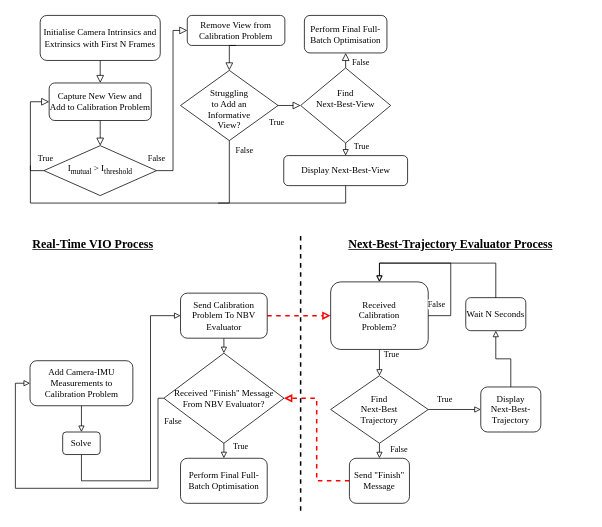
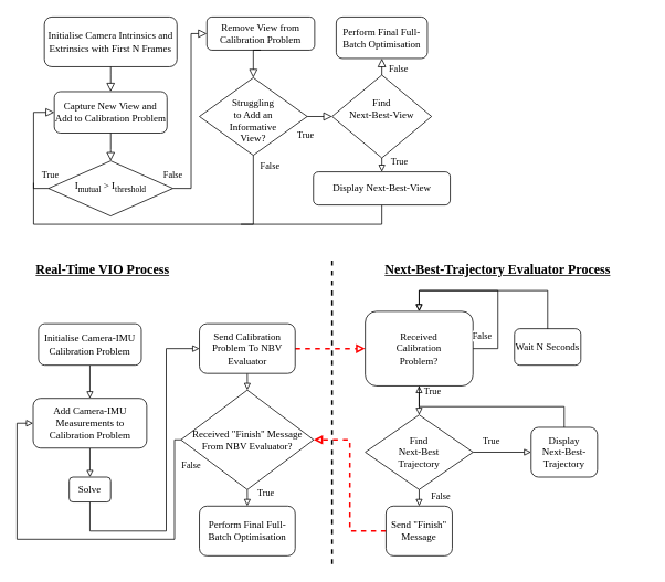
  <mxCell id="0" />
  <mxCell id="1" parent="0" />
  <mxCell id="2" value="&lt;font face=&quot;Verdana&quot;&gt;Initialise Camera Intrinsics and Extrinsics with First N Frames&lt;/font&gt;" style="rounded=1;whiteSpace=wrap;html=1;fontSize=12;glass=0;strokeWidth=1;shadow=0;" parent="1" vertex="1"><mxGeometry x="53" y="20" width="160" height="60" as="geometry" /></mxCell>
  <mxCell id="3" value="&lt;font face=&quot;Verdana&quot;&gt;False&lt;/font&gt;" style="edgeStyle=orthogonalEdgeStyle;rounded=0;html=1;jettySize=auto;orthogonalLoop=1;fontSize=11;endArrow=block;endFill=0;endSize=8;strokeWidth=1;shadow=0;labelBackgroundColor=none;exitX=1;exitY=0.5;exitDx=0;exitDy=0;entryX=0;entryY=0.5;entryDx=0;entryDy=0;" parent="1" source="4" target="5" edge="1"><mxGeometry x="-1" y="17" relative="1" as="geometry"><mxPoint as="offset" /><Array as="points"><mxPoint x="230" y="227" /><mxPoint x="230" y="40" /></Array></mxGeometry></mxCell>
  <mxCell id="4" value="&lt;div&gt;&lt;font face=&quot;Verdana&quot;&gt;I&lt;sub&gt;mutual&lt;/sub&gt; &amp;gt; I&lt;sub&gt;threshold&lt;/sub&gt;&lt;/font&gt;&lt;/div&gt;" style="rhombus;whiteSpace=wrap;html=1;shadow=0;fontFamily=Helvetica;fontSize=12;align=center;strokeWidth=1;spacing=6;spacingTop=-4;" parent="1" vertex="1"><mxGeometry x="58" y="193.5" width="150" height="66.5" as="geometry" /></mxCell>
  <mxCell id="5" value="&lt;font face=&quot;Verdana&quot;&gt;Remove View from Calibration Problem&lt;/font&gt;" style="rounded=1;whiteSpace=wrap;html=1;fontSize=12;glass=0;strokeWidth=1;shadow=0;" parent="1" vertex="1"><mxGeometry x="249" y="20" width="130" height="40" as="geometry" /></mxCell>
  <mxCell id="6" value="Perform Final Full-Batch Optimisation" style="rounded=1;whiteSpace=wrap;html=1;fontSize=12;glass=0;strokeWidth=1;shadow=0;fontFamily=Verdana;" parent="1" vertex="1"><mxGeometry x="405" y="20" width="110" height="50" as="geometry" /></mxCell>
  <mxCell id="7" value="&lt;font face=&quot;Verdana&quot;&gt;Capture New View and Add to Calibration Problem&lt;/font&gt;" style="rounded=1;whiteSpace=wrap;html=1;fontSize=12;glass=0;strokeWidth=1;shadow=0;" vertex="1" parent="1"><mxGeometry x="65" y="110" width="136" height="50" as="geometry" /></mxCell>
  <mxCell id="8" style="edgeStyle=orthogonalEdgeStyle;rounded=0;orthogonalLoop=1;jettySize=auto;html=1;exitX=0.5;exitY=1;exitDx=0;exitDy=0;fontFamily=Verdana;endArrow=none;endFill=0;" edge="1" parent="1" source="9"><mxGeometry relative="1" as="geometry"><mxPoint x="290" y="270" as="targetPoint" /><Array as="points"><mxPoint x="460" y="270" /></Array></mxGeometry></mxCell>
  <mxCell id="9" value="Display Next-Best-View" style="rounded=1;whiteSpace=wrap;html=1;fontSize=12;glass=0;strokeWidth=1;shadow=0;fontFamily=Verdana;" vertex="1" parent="1"><mxGeometry x="377.5" y="206.75" width="165" height="40" as="geometry" /></mxCell>
  <mxCell id="10" style="edgeStyle=orthogonalEdgeStyle;rounded=0;orthogonalLoop=1;jettySize=auto;html=1;exitX=0.5;exitY=1;exitDx=0;exitDy=0;fontFamily=Verdana;endArrow=block;endFill=0;entryX=0.5;entryY=0;entryDx=0;entryDy=0;" edge="1" parent="1" source="12" target="9"><mxGeometry relative="1" as="geometry"><mxPoint x="459.88" y="206.75" as="sourcePoint" /><mxPoint x="460" y="210" as="targetPoint" /></mxGeometry></mxCell>
  <mxCell id="11" value="True" style="edgeLabel;html=1;align=center;verticalAlign=middle;resizable=0;points=[];fontFamily=Verdana;" vertex="1" connectable="0" parent="10"><mxGeometry x="-0.388" relative="1" as="geometry"><mxPoint x="20" y="-2" as="offset" /></mxGeometry></mxCell>
  <mxCell id="12" value="&lt;div&gt;Find &lt;br&gt;&lt;/div&gt;&lt;div&gt;Next-Best-View&lt;/div&gt;&lt;div&gt;&lt;br&gt;&lt;/div&gt;" style="rhombus;whiteSpace=wrap;html=1;shadow=0;fontFamily=Verdana;fontSize=12;align=center;strokeWidth=1;spacing=6;spacingTop=-4;" vertex="1" parent="1"><mxGeometry x="400" y="90" width="120" height="100" as="geometry" /></mxCell>
  <mxCell id="13" value="&lt;font face=&quot;Verdana&quot;&gt;True&lt;/font&gt;" style="edgeStyle=orthogonalEdgeStyle;rounded=0;html=1;jettySize=auto;orthogonalLoop=1;fontSize=11;endArrow=block;endFill=0;endSize=8;strokeWidth=1;shadow=0;labelBackgroundColor=none;entryX=0;entryY=0.5;entryDx=0;entryDy=0;exitX=0;exitY=0.5;exitDx=0;exitDy=0;" edge="1" parent="1" source="4" target="7"><mxGeometry x="-1" y="-17" relative="1" as="geometry"><mxPoint x="2" as="offset" /><mxPoint x="220" y="440" as="sourcePoint" /><mxPoint x="300" y="440" as="targetPoint" /><Array as="points"><mxPoint x="40" y="227" /><mxPoint x="40" y="135" /></Array></mxGeometry></mxCell>
  <mxCell id="14" value="" style="edgeStyle=orthogonalEdgeStyle;rounded=0;html=1;jettySize=auto;orthogonalLoop=1;fontSize=11;endArrow=block;endFill=0;endSize=8;strokeWidth=1;shadow=0;labelBackgroundColor=none;entryX=0.5;entryY=0;entryDx=0;entryDy=0;exitX=0.5;exitY=1;exitDx=0;exitDy=0;" edge="1" parent="1" source="2" target="7"><mxGeometry x="-0.393" y="-22" relative="1" as="geometry"><mxPoint x="-20" y="-12" as="offset" /><mxPoint x="60" y="275" as="sourcePoint" /><mxPoint x="75" y="145" as="targetPoint" /><Array as="points"><mxPoint x="133" y="90" /><mxPoint x="133" y="90" /></Array></mxGeometry></mxCell>
  <mxCell id="15" value="" style="edgeStyle=orthogonalEdgeStyle;rounded=0;html=1;jettySize=auto;orthogonalLoop=1;fontSize=11;endArrow=block;endFill=0;endSize=8;strokeWidth=1;shadow=0;labelBackgroundColor=none;entryX=0.5;entryY=0;entryDx=0;entryDy=0;exitX=0.5;exitY=1;exitDx=0;exitDy=0;" edge="1" parent="1" source="7" target="4"><mxGeometry x="-0.393" y="-22" relative="1" as="geometry"><mxPoint x="-20" y="-12" as="offset" /><mxPoint x="143" y="90" as="sourcePoint" /><mxPoint x="143" y="120" as="targetPoint" /><Array as="points"><mxPoint x="133" y="180" /><mxPoint x="133" y="180" /></Array></mxGeometry></mxCell>
  <mxCell id="16" value="" style="edgeStyle=orthogonalEdgeStyle;rounded=0;html=1;jettySize=auto;orthogonalLoop=1;fontSize=11;endArrow=block;endFill=0;endSize=8;strokeWidth=1;shadow=0;labelBackgroundColor=none;exitX=0.5;exitY=1;exitDx=0;exitDy=0;" edge="1" parent="1" source="5" target="18"><mxGeometry x="-0.393" y="-22" relative="1" as="geometry"><mxPoint x="-20" y="-12" as="offset" /><mxPoint x="370" y="80" as="sourcePoint" /><mxPoint x="360" y="80" as="targetPoint" /><Array as="points"><mxPoint x="305" y="60" /></Array></mxGeometry></mxCell>
  <mxCell id="17" value="&lt;font face=&quot;Verdana&quot;&gt;False&lt;/font&gt;" style="edgeStyle=orthogonalEdgeStyle;rounded=0;html=1;jettySize=auto;orthogonalLoop=1;fontSize=11;endArrow=block;endFill=0;endSize=8;strokeWidth=1;shadow=0;labelBackgroundColor=none;exitX=0.5;exitY=0;exitDx=0;exitDy=0;entryX=0.5;entryY=1;entryDx=0;entryDy=0;" edge="1" parent="1" source="12" target="6"><mxGeometry x="-0.2" y="-20" relative="1" as="geometry"><mxPoint as="offset" /><mxPoint x="505" y="180" as="sourcePoint" /><mxPoint x="610" y="70" as="targetPoint" /><Array as="points"><mxPoint x="460" y="80" /><mxPoint x="460" y="80" /></Array></mxGeometry></mxCell>
  <mxCell id="18" value="&lt;div&gt;&lt;br&gt;&lt;/div&gt;&lt;div&gt;Struggling &lt;br&gt;&lt;/div&gt;&lt;div&gt;to Add an &lt;br&gt;&lt;/div&gt;&lt;div&gt;Informative &lt;br&gt;&lt;/div&gt;&lt;div&gt;View?&lt;/div&gt;" style="rhombus;whiteSpace=wrap;html=1;shadow=0;fontFamily=Verdana;fontSize=12;align=center;strokeWidth=1;spacing=6;spacingTop=-4;" vertex="1" parent="1"><mxGeometry x="240" y="93.25" width="130" height="93.5" as="geometry" /></mxCell>
  <mxCell id="19" value="&lt;font face=&quot;Verdana&quot;&gt;False&lt;/font&gt;" style="edgeStyle=orthogonalEdgeStyle;rounded=0;html=1;jettySize=auto;orthogonalLoop=1;fontSize=11;endArrow=none;endFill=0;endSize=8;strokeWidth=1;shadow=0;labelBackgroundColor=none;exitX=0.5;exitY=1;exitDx=0;exitDy=0;" edge="1" parent="1" source="18"><mxGeometry x="-0.935" y="20" relative="1" as="geometry"><mxPoint as="offset" /><mxPoint x="340" y="185.25" as="sourcePoint" /><mxPoint x="40" y="220" as="targetPoint" /><Array as="points"><mxPoint x="305" y="270" /><mxPoint x="40" y="270" /></Array></mxGeometry></mxCell>
  <mxCell id="20" value="" style="edgeStyle=orthogonalEdgeStyle;rounded=0;html=1;jettySize=auto;orthogonalLoop=1;fontSize=11;endArrow=block;endFill=0;endSize=8;strokeWidth=1;shadow=0;labelBackgroundColor=none;exitX=1;exitY=0.5;exitDx=0;exitDy=0;entryX=0;entryY=0.5;entryDx=0;entryDy=0;" edge="1" parent="1" source="18" target="12"><mxGeometry x="-0.393" y="-22" relative="1" as="geometry"><mxPoint x="-20" y="-12" as="offset" /><mxPoint x="350" y="70" as="sourcePoint" /><mxPoint x="350.026" y="101.768" as="targetPoint" /><Array as="points"><mxPoint x="390" y="140" /><mxPoint x="390" y="140" /></Array></mxGeometry></mxCell>
  <mxCell id="21" value="True" style="edgeLabel;html=1;align=center;verticalAlign=middle;resizable=0;points=[];fontFamily=Verdana;" vertex="1" connectable="0" parent="20"><mxGeometry x="0.113" relative="1" as="geometry"><mxPoint x="-20" y="22" as="offset" /></mxGeometry></mxCell>
+ <mxCell id="22" style="edgeStyle=orthogonalEdgeStyle;rounded=0;orthogonalLoop=1;jettySize=auto;html=1;exitX=0.5;exitY=1;exitDx=0;exitDy=0;entryX=0.5;entryY=0;entryDx=0;entryDy=0;fontFamily=Verdana;endArrow=block;endFill=0;" edge="1" parent="1" source="23" target="25"><mxGeometry relative="1" as="geometry" /></mxCell>
+ <mxCell id="23" value="Initialise Camera-IMU Calibration Problem" style="rounded=1;whiteSpace=wrap;html=1;fontSize=12;glass=0;strokeWidth=1;shadow=0;fontFamily=Verdana;" vertex="1" parent="1"><mxGeometry x="46" y="390" width="124" height="50" as="geometry" /></mxCell>
  <mxCell id="24" style="edgeStyle=orthogonalEdgeStyle;rounded=0;orthogonalLoop=1;jettySize=auto;html=1;exitX=0.5;exitY=1;exitDx=0;exitDy=0;entryX=0.5;entryY=0;entryDx=0;entryDy=0;fontFamily=Verdana;endArrow=block;endFill=0;" edge="1" parent="1" source="25" target="27"><mxGeometry relative="1" as="geometry" /></mxCell>
  <mxCell id="25" value="&lt;font&gt;Add Camera-IMU Measurements to Calibration Problem&lt;/font&gt;" style="rounded=1;whiteSpace=wrap;html=1;fontSize=12;glass=0;strokeWidth=1;shadow=0;fontFamily=Verdana;" vertex="1" parent="1"><mxGeometry x="39.5" y="480" width="137" height="60" as="geometry" /></mxCell>
  <mxCell id="26" style="edgeStyle=orthogonalEdgeStyle;rounded=0;orthogonalLoop=1;jettySize=auto;html=1;exitX=0.5;exitY=1;exitDx=0;exitDy=0;entryX=0;entryY=0.5;entryDx=0;entryDy=0;fontFamily=Verdana;endArrow=block;endFill=0;" edge="1" parent="1" source="27" target="30"><mxGeometry relative="1" as="geometry"><Array as="points"><mxPoint x="108" y="640" /><mxPoint x="200" y="640" /><mxPoint x="200" y="420" /></Array></mxGeometry></mxCell>
  <mxCell id="27" value="&lt;div&gt;Solve&lt;/div&gt;" style="rounded=1;whiteSpace=wrap;html=1;fontSize=12;glass=0;strokeWidth=1;shadow=0;fontFamily=Verdana;" vertex="1" parent="1"><mxGeometry x="83" y="575" width="50" height="30" as="geometry" /></mxCell>
  <mxCell id="28" style="edgeStyle=orthogonalEdgeStyle;rounded=0;orthogonalLoop=1;jettySize=auto;html=1;exitX=0.5;exitY=1;exitDx=0;exitDy=0;entryX=0.5;entryY=0;entryDx=0;entryDy=0;fontFamily=Verdana;endArrow=block;endFill=0;" edge="1" parent="1" source="30" target="35"><mxGeometry relative="1" as="geometry"><Array as="points"><mxPoint x="298" y="460" /><mxPoint x="298" y="460" /><mxPoint x="298" y="470" /></Array></mxGeometry></mxCell>
  <mxCell id="29" style="edgeStyle=orthogonalEdgeStyle;rounded=0;orthogonalLoop=1;jettySize=auto;html=1;exitX=1;exitY=0.5;exitDx=0;exitDy=0;entryX=0;entryY=0.5;entryDx=0;entryDy=0;fontFamily=Verdana;endArrow=block;endFill=0;dashed=1;strokeColor=#FF0000;strokeWidth=2;" edge="1" parent="1" source="30" target="39"><mxGeometry relative="1" as="geometry"><Array as="points"><mxPoint x="410" y="420" /><mxPoint x="410" y="420" /></Array></mxGeometry></mxCell>
  <mxCell id="30" value="&lt;div&gt;Send Calibration Problem To NBV Evaluator&lt;br&gt;&lt;/div&gt;" style="rounded=1;whiteSpace=wrap;html=1;fontSize=12;glass=0;strokeWidth=1;shadow=0;fontFamily=Verdana;" vertex="1" parent="1"><mxGeometry x="240" y="390" width="115.5" height="60" as="geometry" /></mxCell>
  <mxCell id="31" style="edgeStyle=orthogonalEdgeStyle;rounded=0;orthogonalLoop=1;jettySize=auto;html=1;exitX=0.5;exitY=1;exitDx=0;exitDy=0;entryX=0.5;entryY=0;entryDx=0;entryDy=0;fontFamily=Verdana;endArrow=block;endFill=0;" edge="1" parent="1" source="35" target="36"><mxGeometry relative="1" as="geometry"><Array as="points"><mxPoint x="298" y="600" /><mxPoint x="298" y="600" /></Array></mxGeometry></mxCell>
  <mxCell id="32" value="True" style="edgeLabel;html=1;align=center;verticalAlign=middle;resizable=0;points=[];fontFamily=Verdana;" vertex="1" connectable="0" parent="31"><mxGeometry x="-0.617" relative="1" as="geometry"><mxPoint x="22" as="offset" /></mxGeometry></mxCell>
  <mxCell id="33" style="edgeStyle=orthogonalEdgeStyle;rounded=0;orthogonalLoop=1;jettySize=auto;html=1;exitX=0;exitY=0.5;exitDx=0;exitDy=0;fontFamily=Verdana;endArrow=block;endFill=0;entryX=0;entryY=0.5;entryDx=0;entryDy=0;" edge="1" parent="1" source="35" target="25"><mxGeometry relative="1" as="geometry"><mxPoint x="20" y="650" as="targetPoint" /><Array as="points"><mxPoint x="210" y="530" /><mxPoint x="210" y="650" /><mxPoint x="20" y="650" /><mxPoint x="20" y="510" /></Array></mxGeometry></mxCell>
  <mxCell id="34" value="False" style="edgeLabel;html=1;align=center;verticalAlign=middle;resizable=0;points=[];fontFamily=Verdana;" vertex="1" connectable="0" parent="33"><mxGeometry x="-0.981" relative="1" as="geometry"><mxPoint x="17" y="30" as="offset" /></mxGeometry></mxCell>
  <mxCell id="35" value="Received &quot;Finish&quot; Message From NBV Evaluator?" style="rhombus;whiteSpace=wrap;html=1;fontFamily=Verdana;" vertex="1" parent="1"><mxGeometry x="217.75" y="470" width="160" height="120" as="geometry" /></mxCell>
  <mxCell id="36" value="Perform Final Full-Batch Optimisation" style="rounded=1;whiteSpace=wrap;html=1;fontSize=12;glass=0;strokeWidth=1;shadow=0;fontFamily=Verdana;" vertex="1" parent="1"><mxGeometry x="240" y="610" width="115.5" height="60" as="geometry" /></mxCell>
  <mxCell id="37" style="edgeStyle=orthogonalEdgeStyle;rounded=0;orthogonalLoop=1;jettySize=auto;html=1;exitX=0.5;exitY=1;exitDx=0;exitDy=0;entryX=0.5;entryY=0;entryDx=0;entryDy=0;fontFamily=Verdana;endArrow=block;endFill=0;" edge="1" parent="1" source="39" target="44"><mxGeometry relative="1" as="geometry" /></mxCell>
  <mxCell id="38" value="&lt;div&gt;True&lt;/div&gt;" style="edgeLabel;html=1;align=center;verticalAlign=middle;resizable=0;points=[];fontFamily=Verdana;" vertex="1" connectable="0" parent="37"><mxGeometry x="-0.668" relative="1" as="geometry"><mxPoint x="15" y="-1" as="offset" /></mxGeometry></mxCell>
  <mxCell id="39" value="&lt;div&gt;Received &lt;br&gt;&lt;/div&gt;&lt;div&gt;Calibration &lt;br&gt;&lt;/div&gt;&lt;div&gt;Problem?&lt;/div&gt;" style="whiteSpace=wrap;html=1;fontFamily=Verdana;rounded=1;" vertex="1" parent="1"><mxGeometry x="440" y="375" width="130" height="90" as="geometry" /></mxCell>
  <mxCell id="40" style="edgeStyle=orthogonalEdgeStyle;rounded=0;orthogonalLoop=1;jettySize=auto;html=1;exitX=1;exitY=0.5;exitDx=0;exitDy=0;entryX=0;entryY=0.5;entryDx=0;entryDy=0;fontFamily=Verdana;endArrow=block;endFill=0;" edge="1" parent="1" source="44" target="47"><mxGeometry relative="1" as="geometry" /></mxCell>
  <mxCell id="41" value="True" style="edgeLabel;html=1;align=center;verticalAlign=middle;resizable=0;points=[];fontFamily=Verdana;" vertex="1" connectable="0" parent="40"><mxGeometry x="-0.39" relative="1" as="geometry"><mxPoint y="-15" as="offset" /></mxGeometry></mxCell>
  <mxCell id="42" style="edgeStyle=orthogonalEdgeStyle;rounded=0;orthogonalLoop=1;jettySize=auto;html=1;exitX=0.5;exitY=1;exitDx=0;exitDy=0;entryX=0.5;entryY=0;entryDx=0;entryDy=0;fontFamily=Verdana;endArrow=block;endFill=0;" edge="1" parent="1" source="44" target="49"><mxGeometry relative="1" as="geometry" /></mxCell>
  <mxCell id="43" value="False" style="edgeLabel;html=1;align=center;verticalAlign=middle;resizable=0;points=[];fontFamily=Verdana;" vertex="1" connectable="0" parent="42"><mxGeometry x="-0.338" relative="1" as="geometry"><mxPoint x="25" as="offset" /></mxGeometry></mxCell>
  <mxCell id="44" value="&lt;div&gt;Find &lt;br&gt;&lt;/div&gt;&lt;div&gt;Next-Best&lt;/div&gt;&lt;div&gt;Trajectory&lt;/div&gt;" style="rhombus;whiteSpace=wrap;html=1;fontFamily=Verdana;" vertex="1" parent="1"><mxGeometry x="440" y="500" width="130" height="90" as="geometry" /></mxCell>
  <mxCell id="45" style="edgeStyle=orthogonalEdgeStyle;rounded=0;orthogonalLoop=1;jettySize=auto;html=1;exitX=0.5;exitY=0;exitDx=0;exitDy=0;entryX=0.5;entryY=0;entryDx=0;entryDy=0;fontFamily=Verdana;endArrow=block;endFill=0;" edge="1" parent="1" source="55" target="39"><mxGeometry relative="1" as="geometry"><Array as="points"><mxPoint x="660" y="410" /><mxPoint x="660" y="350" /><mxPoint x="505" y="350" /></Array></mxGeometry></mxCell>
- <mxCell id="46" style="edgeStyle=orthogonalEdgeStyle;rounded=0;orthogonalLoop=1;jettySize=auto;html=1;exitX=0.5;exitY=0;exitDx=0;exitDy=0;entryX=0.5;entryY=1;entryDx=0;entryDy=0;fontFamily=Verdana;fontSize=16;endArrow=block;endFill=0;strokeColor=#000000;strokeWidth=1;" edge="1" parent="1" source="47" target="55"><mxGeometry relative="1" as="geometry" /></mxCell>
+ <mxCell id="46" style="edgeStyle=orthogonalEdgeStyle;rounded=0;orthogonalLoop=1;jettySize=auto;html=1;exitX=0.5;exitY=0;exitDx=0;exitDy=0;fontFamily=Verdana;fontSize=16;endArrow=block;endFill=0;strokeColor=#000000;strokeWidth=1;" edge="1" parent="1" source="47" target="39"><mxGeometry relative="1" as="geometry" /></mxCell>
  <mxCell id="47" value="&lt;div&gt;Display &lt;br&gt;&lt;/div&gt;&lt;div&gt;Next-Best-Trajectory&lt;br&gt;&lt;/div&gt;" style="rounded=1;whiteSpace=wrap;html=1;fontSize=12;glass=0;strokeWidth=1;shadow=0;fontFamily=Verdana;" vertex="1" parent="1"><mxGeometry x="640" y="515" width="80" height="60" as="geometry" /></mxCell>
  <mxCell id="48" style="edgeStyle=orthogonalEdgeStyle;rounded=0;orthogonalLoop=1;jettySize=auto;html=1;exitX=0;exitY=0.5;exitDx=0;exitDy=0;entryX=1;entryY=0.5;entryDx=0;entryDy=0;fontFamily=Verdana;endArrow=block;endFill=0;dashed=1;strokeColor=#FF0000;strokeWidth=2;" edge="1" parent="1" source="49" target="35"><mxGeometry relative="1" as="geometry" /></mxCell>
  <mxCell id="49" value="Send &quot;Finish&quot; Message" style="rounded=1;whiteSpace=wrap;html=1;fontSize=12;glass=0;strokeWidth=1;shadow=0;fontFamily=Verdana;" vertex="1" parent="1"><mxGeometry x="465" y="610" width="80" height="60" as="geometry" /></mxCell>
  <mxCell id="50" value="" style="endArrow=none;dashed=1;html=1;rounded=0;fontFamily=Verdana;strokeWidth=2;" edge="1" parent="1"><mxGeometry width="50" height="50" relative="1" as="geometry"><mxPoint x="400" y="680" as="sourcePoint" /><mxPoint x="400" y="310" as="targetPoint" /></mxGeometry></mxCell>
  <mxCell id="51" style="edgeStyle=orthogonalEdgeStyle;rounded=0;orthogonalLoop=1;jettySize=auto;html=1;exitX=1;exitY=0.5;exitDx=0;exitDy=0;entryX=0.5;entryY=0;entryDx=0;entryDy=0;fontFamily=Verdana;endArrow=block;endFill=0;strokeColor=#000000;strokeWidth=1;" edge="1" parent="1" source="39" target="39"><mxGeometry relative="1" as="geometry"><Array as="points"><mxPoint x="600" y="420" /><mxPoint x="600" y="350" /><mxPoint x="505" y="350" /></Array></mxGeometry></mxCell>
  <mxCell id="52" value="False" style="edgeLabel;html=1;align=center;verticalAlign=middle;resizable=0;points=[];fontFamily=Verdana;" vertex="1" connectable="0" parent="51"><mxGeometry x="-0.856" relative="1" as="geometry"><mxPoint x="-6" y="-16" as="offset" /></mxGeometry></mxCell>
  <mxCell id="53" value="Real-Time VIO Process" style="text;html=1;strokeColor=none;fillColor=none;align=center;verticalAlign=middle;whiteSpace=wrap;rounded=0;fontFamily=Verdana;fontSize=16;fontStyle=5" vertex="1" parent="1"><mxGeometry x="20" y="310" width="207" height="30" as="geometry" /></mxCell>
  <mxCell id="54" value="Next-Best-Trajectory Evaluator Process" style="text;html=1;strokeColor=none;fillColor=none;align=center;verticalAlign=middle;whiteSpace=wrap;rounded=0;fontFamily=Verdana;fontSize=16;fontStyle=5" vertex="1" parent="1"><mxGeometry x="420" y="310" width="360" height="30" as="geometry" /></mxCell>
  <mxCell id="55" value="Wait N Seconds" style="rounded=1;whiteSpace=wrap;html=1;fontSize=12;glass=0;strokeWidth=1;shadow=0;fontFamily=Verdana;" vertex="1" parent="1"><mxGeometry x="620" y="396" width="80" height="44" as="geometry" /></mxCell>
